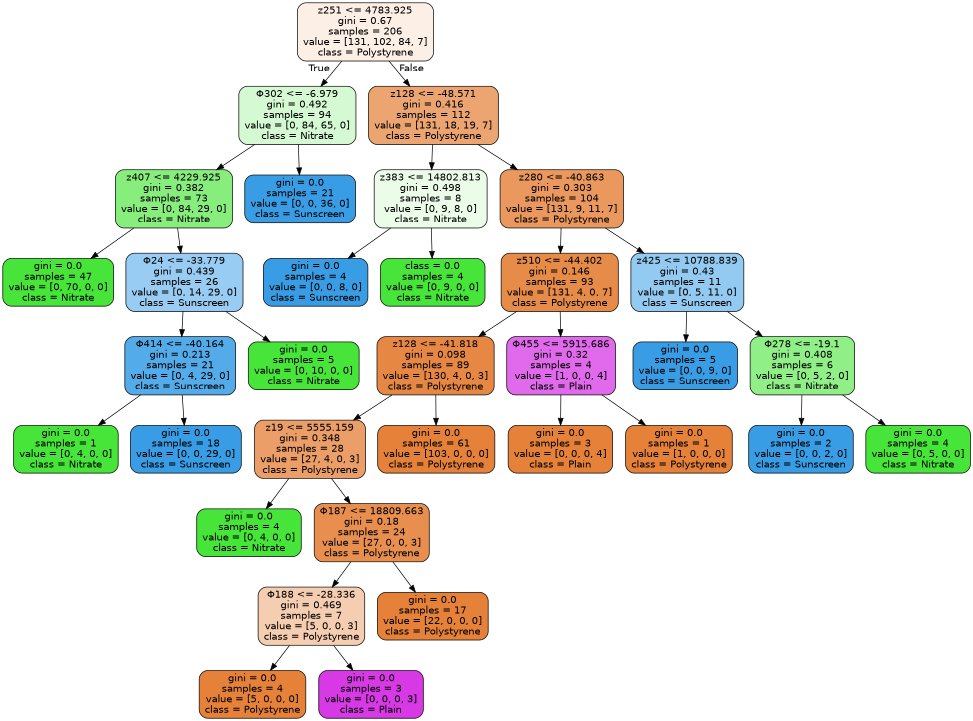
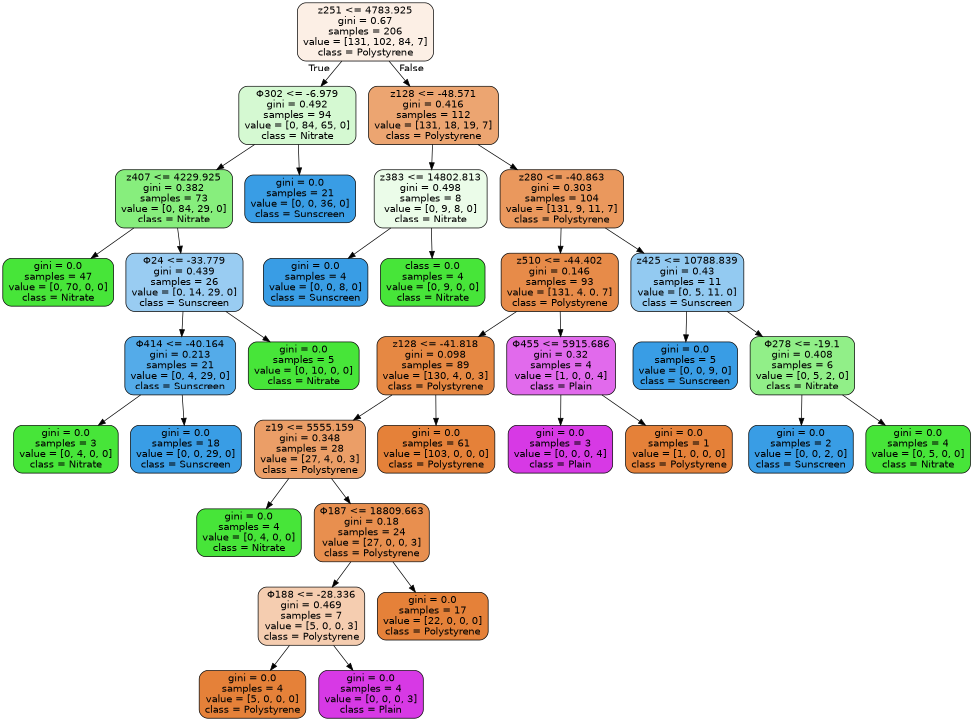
  digraph {
    node [color=black fillcolor="#47e539" fontname=helvetica shape=box style="filled, rounded"]
    edge [fontname=helvetica]
    n1 [fillcolor="#fcefe5" label="z251 <= 4783.925\ngini = 0.67\nsamples = 206\nvalue = [131, 102, 84, 7]\nclass = Polystyrene"]
    n2 [fillcolor="#d5f9d2" label="Φ302 <= -6.979\ngini = 0.492\nsamples = 94\nvalue = [0, 84, 65, 0]\nclass = Nitrate"]
    n3 [fillcolor="#eca571" label="z128 <= -48.571\ngini = 0.416\nsamples = 112\nvalue = [131, 18, 19, 7]\nclass = Polystyrene"]
    n4 [fillcolor="#87ee7d" label="z407 <= 4229.925\ngini = 0.382\nsamples = 73\nvalue = [0, 84, 29, 0]\nclass = Nitrate"]
    n5 [fillcolor="#399de5" label="gini = 0.0\nsamples = 21\nvalue = [0, 0, 36, 0]\nclass = Sunscreen"]
    n6 [fillcolor="#ebfce9" label="z383 <= 14802.813\ngini = 0.498\nsamples = 8\nvalue = [0, 9, 8, 0]\nclass = Nitrate"]
    n7 [fillcolor="#ea985d" label="z280 <= -40.863\ngini = 0.303\nsamples = 104\nvalue = [131, 9, 11, 7]\nclass = Polystyrene"]
    n8 [label="gini = 0.0\nsamples = 47\nvalue = [0, 70, 0, 0]\nclass = Nitrate"]
    n9 [fillcolor="#99ccf2" label="Φ24 <= -33.779\ngini = 0.439\nsamples = 26\nvalue = [0, 14, 29, 0]\nclass = Sunscreen"]
    n10 [fillcolor="#54abe9" label="Φ414 <= -40.164\ngini = 0.213\nsamples = 21\nvalue = [0, 4, 29, 0]\nclass = Sunscreen"]
    n11 [label="gini = 0.0\nsamples = 5\nvalue = [0, 10, 0, 0]\nclass = Nitrate"]
-   n12 [label="gini = 0.0\nsamples = 1\nvalue = [0, 4, 0, 0]\nclass = Nitrate"]
+   n12 [label="gini = 0.0\nsamples = 3\nvalue = [0, 4, 0, 0]\nclass = Nitrate"]
    n13 [fillcolor="#399de5" label="gini = 0.0\nsamples = 18\nvalue = [0, 0, 29, 0]\nclass = Sunscreen"]
    n14 [fillcolor="#399de5" label="gini = 0.0\nsamples = 4\nvalue = [0, 0, 8, 0]\nclass = Sunscreen"]
    n15 [label="class = 0.0\nsamples = 4\nvalue = [0, 9, 0, 0]\nclass = Nitrate"]
    n16 [fillcolor="#e78b49" label="z510 <= -44.402\ngini = 0.146\nsamples = 93\nvalue = [131, 4, 0, 7]\nclass = Polystyrene"]
    n17 [fillcolor="#93caf1" label="z425 <= 10788.839\ngini = 0.43\nsamples = 11\nvalue = [0, 5, 11, 0]\nclass = Sunscreen"]
    n18 [fillcolor="#e68843" label="z128 <= -41.818\ngini = 0.098\nsamples = 89\nvalue = [130, 4, 0, 3]\nclass = Polystyrene"]
    n19 [fillcolor="#e16aec" label="Φ455 <= 5915.686\ngini = 0.32\nsamples = 4\nvalue = [1, 0, 0, 4]\nclass = Plain"]
    n20 [fillcolor="#399de5" label="gini = 0.0\nsamples = 5\nvalue = [0, 0, 9, 0]\nclass = Sunscreen"]
    n21 [fillcolor="#91ef88" label="Φ278 <= -19.1\ngini = 0.408\nsamples = 6\nvalue = [0, 5, 2, 0]\nclass = Nitrate"]
    n22 [fillcolor="#eb9e67" label="z19 <= 5555.159\ngini = 0.348\nsamples = 28\nvalue = [27, 4, 0, 3]\nclass = Polystyrene"]
    n23 [fillcolor="#e58139" label="gini = 0.0\nsamples = 61\nvalue = [103, 0, 0, 0]\nclass = Polystyrene"]
-   n24 [fillcolor="#e58139" label="gini = 0.0\nsamples = 3\nvalue = [0, 0, 0, 4]\nclass = Plain"]
+   n24 [fillcolor="#d739e5" label="gini = 0.0\nsamples = 3\nvalue = [0, 0, 0, 4]\nclass = Plain"]
    n25 [fillcolor="#e58139" label="gini = 0.0\nsamples = 1\nvalue = [1, 0, 0, 0]\nclass = Polystyrene"]
    n26 [label="gini = 0.0\nsamples = 4\nvalue = [0, 4, 0, 0]\nclass = Nitrate"]
    n27 [fillcolor="#e88f4f" label="Φ187 <= 18809.663\ngini = 0.18\nsamples = 24\nvalue = [27, 0, 0, 3]\nclass = Polystyrene"]
    n28 [fillcolor="#f5cdb0" label="Φ188 <= -28.336\ngini = 0.469\nsamples = 7\nvalue = [5, 0, 0, 3]\nclass = Polystyrene"]
    n29 [fillcolor="#e58139" label="gini = 0.0\nsamples = 17\nvalue = [22, 0, 0, 0]\nclass = Polystyrene"]
    n30 [fillcolor="#e58139" label="gini = 0.0\nsamples = 4\nvalue = [5, 0, 0, 0]\nclass = Polystyrene"]
-   n31 [fillcolor="#d739e5" label="gini = 0.0\nsamples = 3\nvalue = [0, 0, 0, 3]\nclass = Plain"]
+   n31 [fillcolor="#d739e5" label="gini = 0.0\nsamples = 4\nvalue = [0, 0, 0, 3]\nclass = Plain"]
    n32 [fillcolor="#399de5" label="gini = 0.0\nsamples = 2\nvalue = [0, 0, 2, 0]\nclass = Sunscreen"]
    n33 [label="gini = 0.0\nsamples = 4\nvalue = [0, 5, 0, 0]\nclass = Nitrate"]
    n1 -> n2 [headlabel=True labelangle=45 labeldistance=2.5]
    n1 -> n3 [headlabel=False labelangle=-45 labeldistance=2.5]
    n2 -> n4
    n2 -> n5
    n3 -> n6
    n3 -> n7
    n4 -> n8
    n4 -> n9
    n6 -> n14
    n6 -> n15
    n7 -> n16
    n7 -> n17
    n9 -> n10
    n9 -> n11
    n10 -> n12
    n10 -> n13
    n16 -> n18
    n16 -> n19
    n17 -> n20
    n17 -> n21
    n18 -> n22
    n18 -> n23
    n19 -> n24
    n19 -> n25
    n21 -> n32
    n21 -> n33
    n22 -> n26
    n22 -> n27
    n27 -> n28
    n27 -> n29
    n28 -> n30
    n28 -> n31
  }
